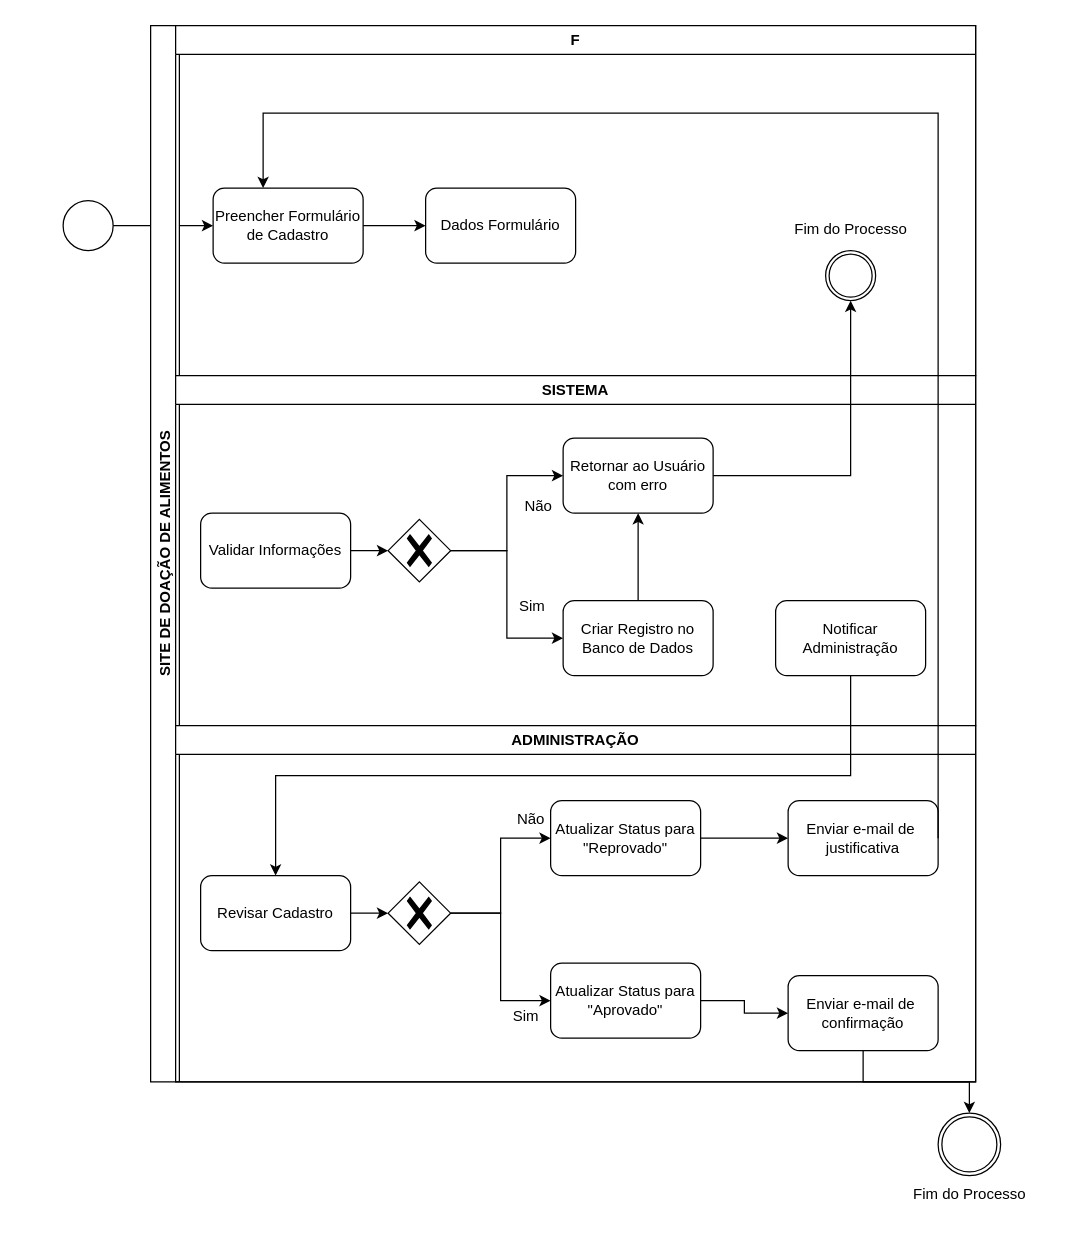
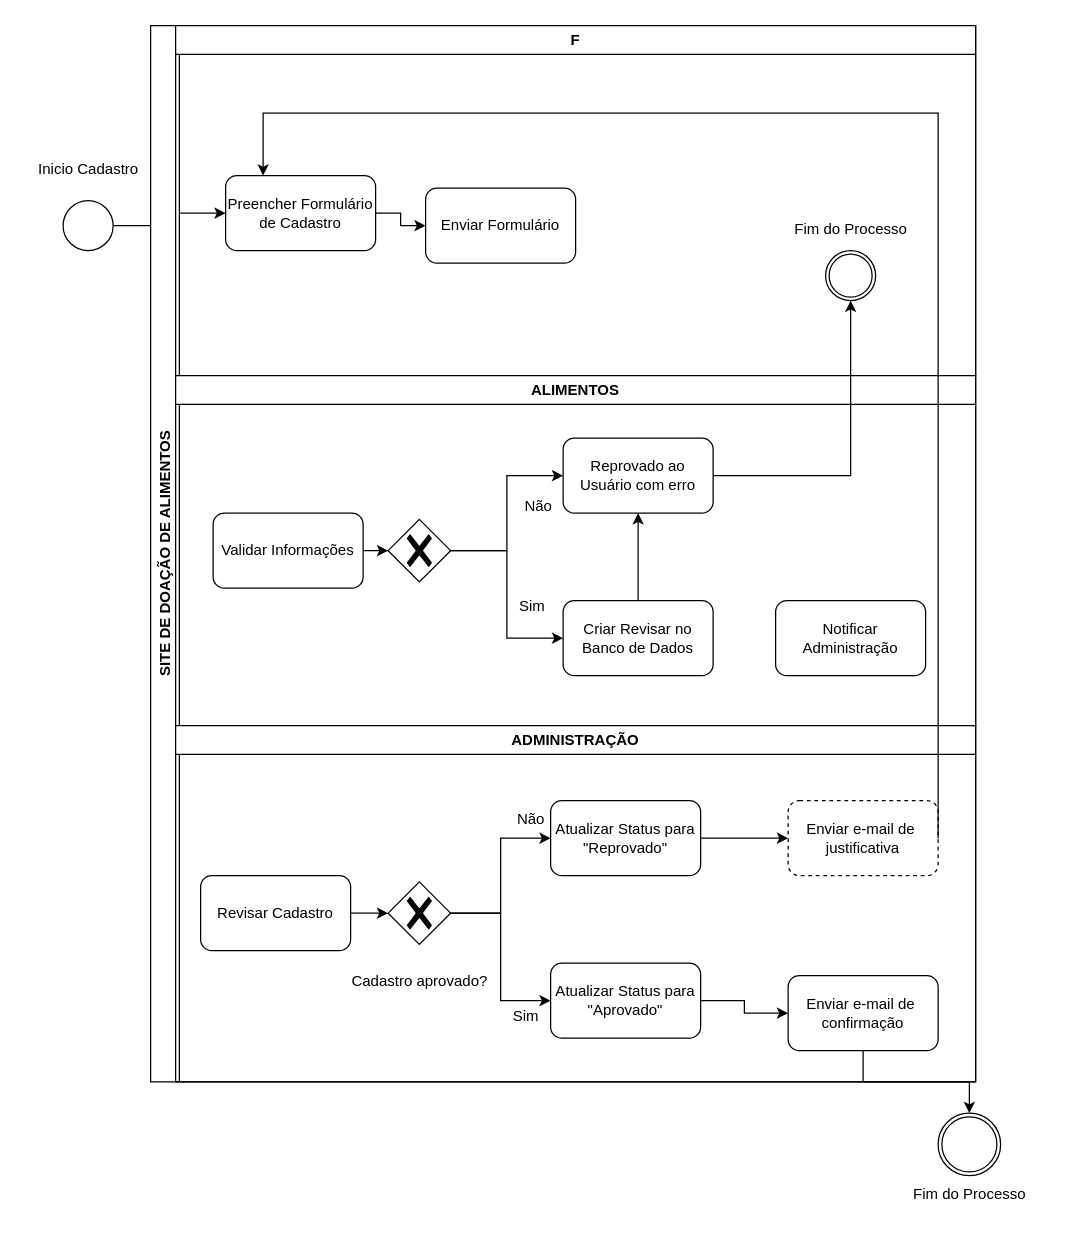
  <mxCell id="0" />
  <mxCell id="1" parent="0" />
  <mxCell id="2" style="edgeStyle=orthogonalEdgeStyle;rounded=0;orthogonalLoop=1;jettySize=auto;html=1;entryX=0;entryY=0.5;entryDx=0;entryDy=0;" parent="1" source="3" target="7" edge="1"><mxGeometry relative="1" as="geometry" /></mxCell>
  <mxCell id="3" value="" style="ellipse;whiteSpace=wrap;html=1;" parent="1" vertex="1"><mxGeometry x="50" y="160" width="40" height="40" as="geometry" /></mxCell>
+ <mxCell id="4" value="Inicio Cadastro" style="text;html=1;align=center;verticalAlign=middle;resizable=0;points=[];autosize=1;strokeColor=none;fillColor=none;" parent="1" vertex="1"><mxGeometry x="20" y="120" width="100" height="30" as="geometry" /></mxCell>
  <mxCell id="5" value="SITE DE DOAÇÃO DE ALIMENTOS" style="swimlane;horizontal=0;whiteSpace=wrap;html=1;" parent="1" vertex="1"><mxGeometry x="120" y="20" width="660" height="845" as="geometry" /></mxCell>
  <mxCell id="6" value="F" style="swimlane;whiteSpace=wrap;html=1;startSize=23;" parent="5" vertex="1"><mxGeometry x="20" width="640" height="280" as="geometry" /></mxCell>
- <mxCell id="7" value="Preencher Formulário de Cadastro" style="rounded=1;whiteSpace=wrap;html=1;" parent="6" vertex="1"><mxGeometry x="30" y="130" width="120" height="60" as="geometry" /></mxCell>
- <mxCell id="8" value="Dados Formulário" style="rounded=1;whiteSpace=wrap;html=1;" parent="6" vertex="1"><mxGeometry x="200" y="130" width="120" height="60" as="geometry" /></mxCell>
+ <mxCell id="7" value="Preencher Formulário de Cadastro" style="rounded=1;whiteSpace=wrap;html=1;" parent="6" vertex="1"><mxGeometry x="40" y="120" width="120" height="60" as="geometry" /></mxCell>
+ <mxCell id="8" value="Enviar Formulário" style="rounded=1;whiteSpace=wrap;html=1;" parent="6" vertex="1"><mxGeometry x="200" y="130" width="120" height="60" as="geometry" /></mxCell>
  <mxCell id="9" style="edgeStyle=orthogonalEdgeStyle;rounded=0;orthogonalLoop=1;jettySize=auto;html=1;" parent="6" source="7" target="8" edge="1"><mxGeometry relative="1" as="geometry"><mxPoint x="220" y="80" as="targetPoint" /></mxGeometry></mxCell>
  <mxCell id="10" value="" style="points=[[0.145,0.145,0],[0.5,0,0],[0.855,0.145,0],[1,0.5,0],[0.855,0.855,0],[0.5,1,0],[0.145,0.855,0],[0,0.5,0]];shape=mxgraph.bpmn.event;html=1;verticalLabelPosition=bottom;labelBackgroundColor=#ffffff;verticalAlign=top;align=center;perimeter=ellipsePerimeter;outlineConnect=0;aspect=fixed;outline=throwing;symbol=general;" vertex="1" parent="6"><mxGeometry x="520" y="180" width="40" height="40" as="geometry" /></mxCell>
- <mxCell id="11" value="SISTEMA" style="swimlane;whiteSpace=wrap;html=1;" parent="5" vertex="1"><mxGeometry x="20" y="280" width="640" height="280" as="geometry" /></mxCell>
- <mxCell id="12" value="Validar Informações" style="rounded=1;whiteSpace=wrap;html=1;" parent="11" vertex="1"><mxGeometry x="20" y="110" width="120" height="60" as="geometry" /></mxCell>
+ <mxCell id="11" value="ALIMENTOS" style="swimlane;whiteSpace=wrap;html=1;" parent="5" vertex="1"><mxGeometry x="20" y="280" width="640" height="280" as="geometry" /></mxCell>
+ <mxCell id="12" value="Validar Informações" style="rounded=1;whiteSpace=wrap;html=1;" parent="11" vertex="1"><mxGeometry x="30" y="110" width="120" height="60" as="geometry" /></mxCell>
  <mxCell id="13" style="edgeStyle=orthogonalEdgeStyle;rounded=0;orthogonalLoop=1;jettySize=auto;html=1;entryX=0;entryY=0.5;entryDx=0;entryDy=0;" parent="11" source="15" target="17" edge="1"><mxGeometry relative="1" as="geometry" /></mxCell>
  <mxCell id="14" style="edgeStyle=orthogonalEdgeStyle;rounded=0;orthogonalLoop=1;jettySize=auto;html=1;entryX=0;entryY=0.5;entryDx=0;entryDy=0;" parent="11" source="15" target="20" edge="1"><mxGeometry relative="1" as="geometry" /></mxCell>
  <mxCell id="15" value="" style="points=[[0.25,0.25,0],[0.5,0,0],[0.75,0.25,0],[1,0.5,0],[0.75,0.75,0],[0.5,1,0],[0.25,0.75,0],[0,0.5,0]];shape=mxgraph.bpmn.gateway2;html=1;verticalLabelPosition=bottom;labelBackgroundColor=#ffffff;verticalAlign=top;align=center;perimeter=rhombusPerimeter;outlineConnect=0;outline=none;symbol=none;gwType=exclusive;" parent="11" vertex="1"><mxGeometry x="170" y="115" width="50" height="50" as="geometry" /></mxCell>
  <mxCell id="16" style="edgeStyle=orthogonalEdgeStyle;rounded=0;orthogonalLoop=1;jettySize=auto;html=1;entryX=0;entryY=0.5;entryDx=0;entryDy=0;entryPerimeter=0;" parent="11" source="12" target="15" edge="1"><mxGeometry relative="1" as="geometry" /></mxCell>
- <mxCell id="17" value="Retornar ao Usuário com erro" style="rounded=1;whiteSpace=wrap;html=1;" parent="11" vertex="1"><mxGeometry x="310" y="50" width="120" height="60" as="geometry" /></mxCell>
+ <mxCell id="17" value="Reprovado ao Usuário com erro" style="rounded=1;whiteSpace=wrap;html=1;" parent="11" vertex="1"><mxGeometry x="310" y="50" width="120" height="60" as="geometry" /></mxCell>
  <mxCell id="18" value="Não" style="text;html=1;align=center;verticalAlign=middle;resizable=0;points=[];autosize=1;strokeColor=none;fillColor=none;" parent="11" vertex="1"><mxGeometry x="265" y="90" width="50" height="30" as="geometry" /></mxCell>
  <mxCell id="19" style="edgeStyle=orthogonalEdgeStyle;rounded=0;orthogonalLoop=1;jettySize=auto;html=1;" parent="11" source="20" target="17" edge="1"><mxGeometry relative="1" as="geometry" /></mxCell>
- <mxCell id="20" value="Criar Registro no Banco de Dados" style="rounded=1;whiteSpace=wrap;html=1;" parent="11" vertex="1"><mxGeometry x="310" y="180" width="120" height="60" as="geometry" /></mxCell>
+ <mxCell id="20" value="Criar Revisar no Banco de Dados" style="rounded=1;whiteSpace=wrap;html=1;" parent="11" vertex="1"><mxGeometry x="310" y="180" width="120" height="60" as="geometry" /></mxCell>
  <mxCell id="21" value="Sim" style="text;html=1;align=center;verticalAlign=middle;resizable=0;points=[];autosize=1;strokeColor=none;fillColor=none;" parent="11" vertex="1"><mxGeometry x="265" y="170" width="40" height="30" as="geometry" /></mxCell>
  <mxCell id="22" value="Notificar Administração" style="rounded=1;whiteSpace=wrap;html=1;" parent="11" vertex="1"><mxGeometry x="480" y="180" width="120" height="60" as="geometry" /></mxCell>
  <mxCell id="23" value="ADMINISTRAÇÃO" style="swimlane;whiteSpace=wrap;html=1;" parent="5" vertex="1"><mxGeometry x="20" y="560" width="640" height="285" as="geometry" /></mxCell>
  <mxCell id="24" value="Revisar Cadastro" style="rounded=1;whiteSpace=wrap;html=1;" parent="23" vertex="1"><mxGeometry x="20" y="120" width="120" height="60" as="geometry" /></mxCell>
  <mxCell id="25" style="edgeStyle=orthogonalEdgeStyle;rounded=0;orthogonalLoop=1;jettySize=auto;html=1;entryX=0;entryY=0.5;entryDx=0;entryDy=0;" parent="23" source="27" target="31" edge="1"><mxGeometry relative="1" as="geometry" /></mxCell>
  <mxCell id="26" style="edgeStyle=orthogonalEdgeStyle;rounded=0;orthogonalLoop=1;jettySize=auto;html=1;entryX=0;entryY=0.5;entryDx=0;entryDy=0;" parent="23" source="27" target="33" edge="1"><mxGeometry relative="1" as="geometry" /></mxCell>
  <mxCell id="27" value="" style="points=[[0.25,0.25,0],[0.5,0,0],[0.75,0.25,0],[1,0.5,0],[0.75,0.75,0],[0.5,1,0],[0.25,0.75,0],[0,0.5,0]];shape=mxgraph.bpmn.gateway2;html=1;verticalLabelPosition=bottom;labelBackgroundColor=#ffffff;verticalAlign=top;align=center;perimeter=rhombusPerimeter;outlineConnect=0;outline=none;symbol=none;gwType=exclusive;" parent="23" vertex="1"><mxGeometry x="170" y="125" width="50" height="50" as="geometry" /></mxCell>
+ <mxCell id="28" value="Cadastro aprovado?" style="text;html=1;align=center;verticalAlign=middle;resizable=0;points=[];autosize=1;strokeColor=none;fillColor=none;" parent="23" vertex="1"><mxGeometry x="130" y="190" width="130" height="30" as="geometry" /></mxCell>
  <mxCell id="29" style="edgeStyle=orthogonalEdgeStyle;rounded=0;orthogonalLoop=1;jettySize=auto;html=1;entryX=0;entryY=0.5;entryDx=0;entryDy=0;entryPerimeter=0;" parent="23" source="24" target="27" edge="1"><mxGeometry relative="1" as="geometry" /></mxCell>
  <mxCell id="30" style="edgeStyle=orthogonalEdgeStyle;rounded=0;orthogonalLoop=1;jettySize=auto;html=1;entryX=0;entryY=0.5;entryDx=0;entryDy=0;" parent="23" source="31" target="36" edge="1"><mxGeometry relative="1" as="geometry" /></mxCell>
  <mxCell id="31" value="Atualizar Status para &quot;Aprovado&quot;" style="rounded=1;whiteSpace=wrap;html=1;" parent="23" vertex="1"><mxGeometry x="300" y="190" width="120" height="60" as="geometry" /></mxCell>
  <mxCell id="32" style="edgeStyle=orthogonalEdgeStyle;rounded=0;orthogonalLoop=1;jettySize=auto;html=1;entryX=0;entryY=0.5;entryDx=0;entryDy=0;" parent="23" source="33" target="35" edge="1"><mxGeometry relative="1" as="geometry" /></mxCell>
  <mxCell id="33" value="Atualizar Status para &quot;Reprovado&quot;" style="rounded=1;whiteSpace=wrap;html=1;" parent="23" vertex="1"><mxGeometry x="300" y="60" width="120" height="60" as="geometry" /></mxCell>
  <mxCell id="34" value="Não" style="text;html=1;align=center;verticalAlign=middle;resizable=0;points=[];autosize=1;strokeColor=none;fillColor=none;" parent="23" vertex="1"><mxGeometry x="259" y="60" width="50" height="30" as="geometry" /></mxCell>
- <mxCell id="35" value="&lt;span style=&quot;text-wrap: nowrap;&quot;&gt;Enviar e-mail de&amp;nbsp;&lt;/span&gt;&lt;div style=&quot;text-wrap: nowrap;&quot;&gt;justificativa&lt;/div&gt;" style="rounded=1;whiteSpace=wrap;html=1;" parent="23" vertex="1"><mxGeometry x="490" y="60" width="120" height="60" as="geometry" /></mxCell>
+ <mxCell id="35" value="&lt;span style=&quot;text-wrap: nowrap;&quot;&gt;Enviar e-mail de&amp;nbsp;&lt;/span&gt;&lt;div style=&quot;text-wrap: nowrap;&quot;&gt;justificativa&lt;/div&gt;" style="rounded=1;whiteSpace=wrap;html=1;dashed=1;" parent="23" vertex="1"><mxGeometry x="490" y="60" width="120" height="60" as="geometry" /></mxCell>
  <mxCell id="36" value="&lt;span style=&quot;text-wrap: nowrap;&quot;&gt;Enviar e-mail de&amp;nbsp;&lt;/span&gt;&lt;div style=&quot;text-wrap: nowrap;&quot;&gt;confirmação&lt;/div&gt;" style="rounded=1;whiteSpace=wrap;html=1;" parent="23" vertex="1"><mxGeometry x="490" y="200" width="120" height="60" as="geometry" /></mxCell>
- <mxCell id="37" style="edgeStyle=orthogonalEdgeStyle;rounded=0;orthogonalLoop=1;jettySize=auto;html=1;entryX=0.5;entryY=0;entryDx=0;entryDy=0;" parent="5" source="22" target="24" edge="1"><mxGeometry relative="1" as="geometry"><Array as="points"><mxPoint x="560" y="600" /><mxPoint x="100" y="600" /></Array></mxGeometry></mxCell>
  <mxCell id="38" style="edgeStyle=orthogonalEdgeStyle;rounded=0;orthogonalLoop=1;jettySize=auto;html=1;exitX=1;exitY=0.5;exitDx=0;exitDy=0;" parent="5" source="35" target="7" edge="1"><mxGeometry relative="1" as="geometry"><Array as="points"><mxPoint x="630" y="70" /><mxPoint x="90" y="70" /></Array></mxGeometry></mxCell>
  <mxCell id="39" style="edgeStyle=orthogonalEdgeStyle;rounded=0;orthogonalLoop=1;jettySize=auto;html=1;entryX=0.5;entryY=1;entryDx=0;entryDy=0;entryPerimeter=0;" edge="1" parent="5" source="17" target="10"><mxGeometry relative="1" as="geometry" /></mxCell>
  <mxCell id="40" value="Sim" style="text;html=1;align=center;verticalAlign=middle;resizable=0;points=[];autosize=1;strokeColor=none;fillColor=none;" parent="1" vertex="1"><mxGeometry x="400" y="798" width="40" height="30" as="geometry" /></mxCell>
  <mxCell id="41" value="" style="points=[[0.145,0.145,0],[0.5,0,0],[0.855,0.145,0],[1,0.5,0],[0.855,0.855,0],[0.5,1,0],[0.145,0.855,0],[0,0.5,0]];shape=mxgraph.bpmn.event;html=1;verticalLabelPosition=bottom;labelBackgroundColor=#ffffff;verticalAlign=top;align=center;perimeter=ellipsePerimeter;outlineConnect=0;aspect=fixed;outline=throwing;symbol=general;" parent="1" vertex="1"><mxGeometry x="750" y="890" width="50" height="50" as="geometry" /></mxCell>
  <mxCell id="42" style="edgeStyle=orthogonalEdgeStyle;rounded=0;orthogonalLoop=1;jettySize=auto;html=1;entryX=0.5;entryY=0;entryDx=0;entryDy=0;entryPerimeter=0;" parent="1" source="36" target="41" edge="1"><mxGeometry relative="1" as="geometry" /></mxCell>
  <mxCell id="43" value="Fim do Processo" style="text;html=1;align=center;verticalAlign=middle;resizable=0;points=[];autosize=1;strokeColor=none;fillColor=none;" parent="1" vertex="1"><mxGeometry x="720" y="940" width="110" height="30" as="geometry" /></mxCell>
  <mxCell id="44" value="Fim do Processo" style="text;html=1;align=center;verticalAlign=middle;resizable=0;points=[];autosize=1;strokeColor=none;fillColor=none;" vertex="1" parent="1"><mxGeometry x="625" y="168" width="110" height="30" as="geometry" /></mxCell>
